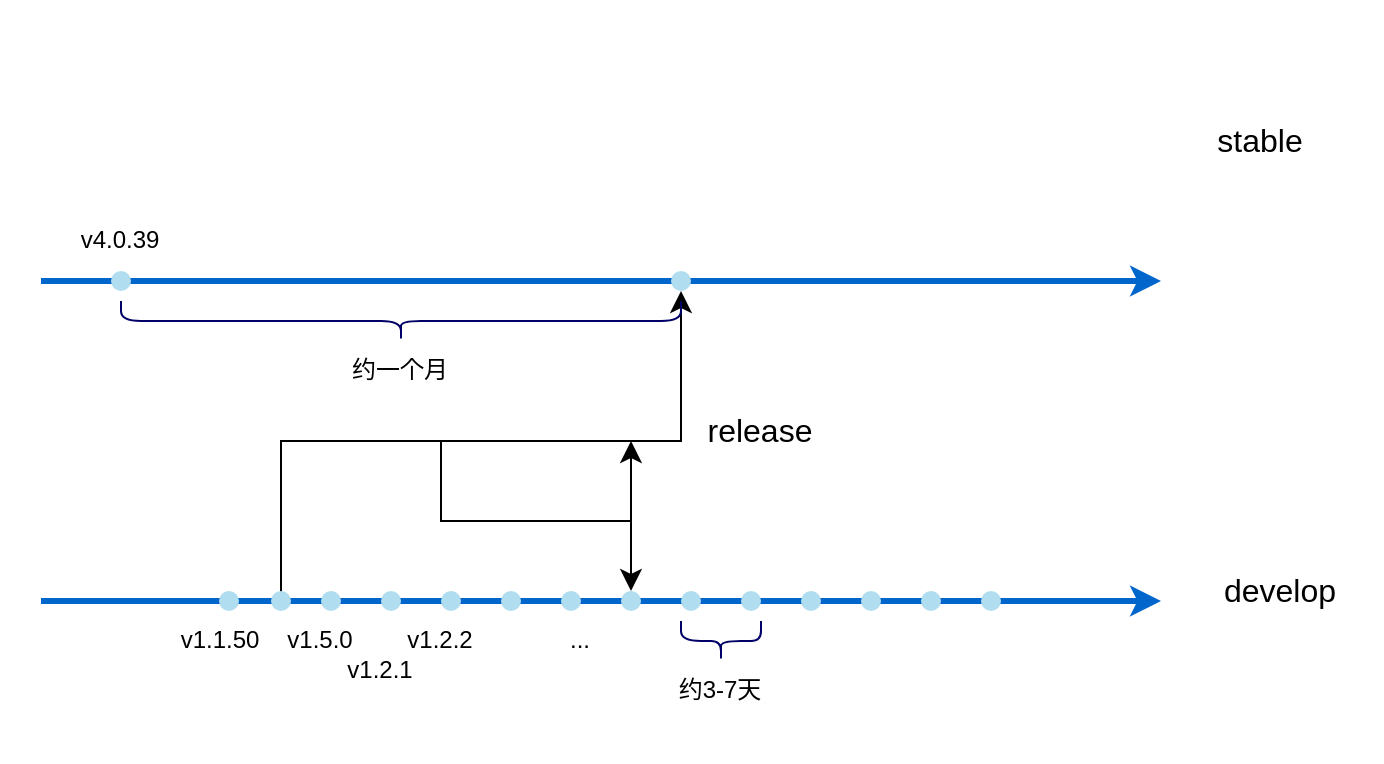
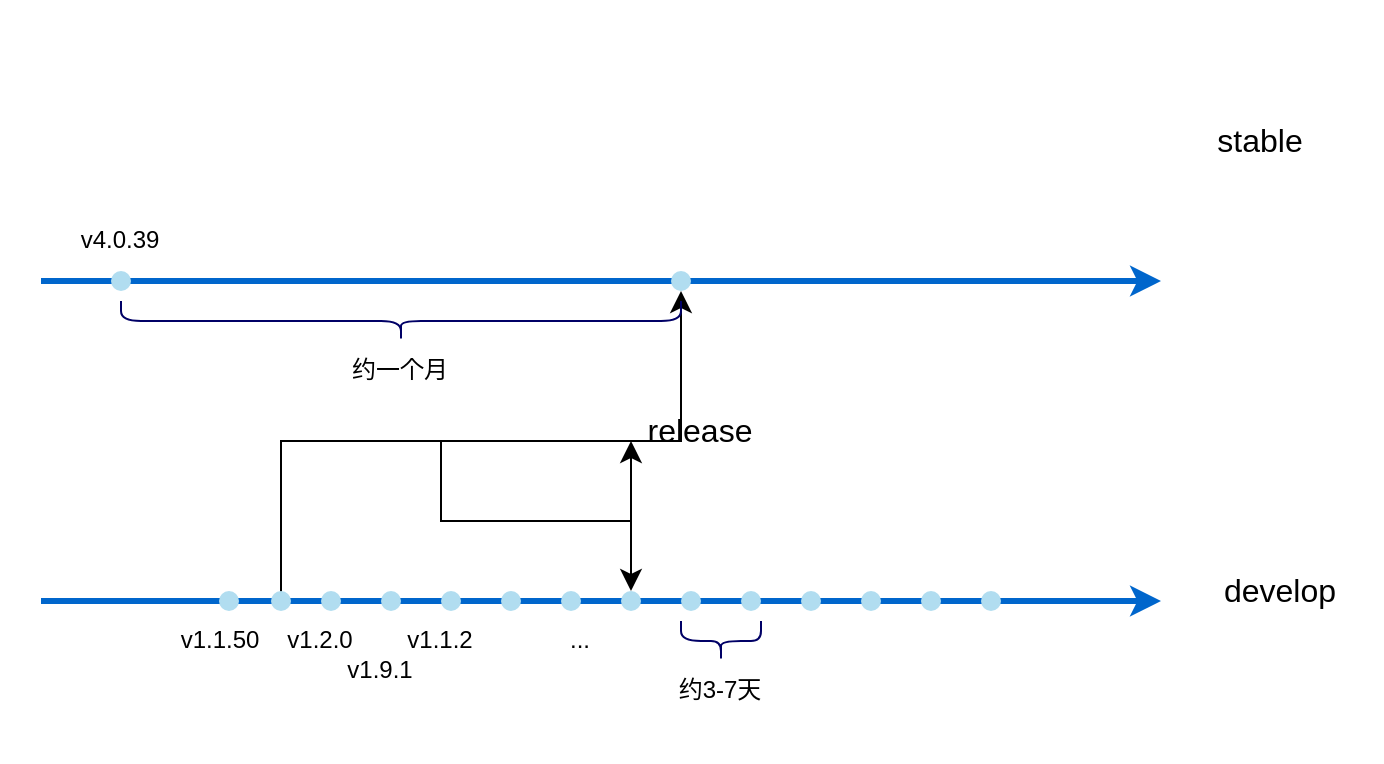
  <mxCell id="0" />
  <mxCell id="1" parent="0" />
  <mxCell id="2" value="" style="edgeStyle=elbowEdgeStyle;elbow=vertical;endArrow=classic;html=1;curved=0;rounded=0;endSize=8;startSize=8;entryX=0.5;entryY=1;entryDx=0;entryDy=0;" parent="1" target="8" edge="1"><mxGeometry width="50" height="50" relative="1" as="geometry"><mxPoint x="140" y="300" as="sourcePoint" /><mxPoint x="340" y="140" as="targetPoint" /><Array as="points"><mxPoint x="240" y="220" /></Array></mxGeometry></mxCell>
  <mxCell id="3" value="" style="endArrow=classic;html=1;rounded=0;strokeWidth=3;strokeColor=#0066CC;" parent="1" edge="1"><mxGeometry width="50" height="50" relative="1" as="geometry"><mxPoint x="20" y="140" as="sourcePoint" /><mxPoint x="580" y="140" as="targetPoint" /></mxGeometry></mxCell>
  <mxCell id="4" value="stable" style="text;html=1;strokeColor=none;fillColor=none;align=center;verticalAlign=middle;whiteSpace=wrap;rounded=0;fontSize=16;" parent="1" vertex="1"><mxGeometry x="600" y="55" width="60" height="30" as="geometry" /></mxCell>
- <mxCell id="5" value="release" style="text;html=1;strokeColor=none;fillColor=none;align=center;verticalAlign=middle;whiteSpace=wrap;rounded=0;fontSize=16;" parent="1" vertex="1"><mxGeometry x="350" y="200" width="60" height="30" as="geometry" /></mxCell>
+ <mxCell id="5" value="release" style="text;html=1;strokeColor=none;fillColor=none;align=center;verticalAlign=middle;whiteSpace=wrap;rounded=0;fontSize=16;" parent="1" vertex="1"><mxGeometry x="320" y="200" width="60" height="30" as="geometry" /></mxCell>
  <mxCell id="6" value="" style="endArrow=classic;html=1;rounded=0;strokeWidth=3;strokeColor=#0066CC;" parent="1" edge="1"><mxGeometry width="50" height="50" relative="1" as="geometry"><mxPoint x="20" y="300" as="sourcePoint" /><mxPoint x="580" y="300" as="targetPoint" /></mxGeometry></mxCell>
  <mxCell id="7" value="develop" style="text;html=1;strokeColor=none;fillColor=none;align=center;verticalAlign=middle;whiteSpace=wrap;rounded=0;fontSize=16;" parent="1" vertex="1"><mxGeometry x="610" y="280" width="60" height="30" as="geometry" /></mxCell>
  <mxCell id="8" value="" style="ellipse;whiteSpace=wrap;html=1;aspect=fixed;fillColor=#b1ddf0;strokeColor=none;" parent="1" vertex="1"><mxGeometry x="335" y="135" width="10" height="10" as="geometry" /></mxCell>
  <mxCell id="9" value="" style="ellipse;whiteSpace=wrap;html=1;aspect=fixed;fillColor=#b1ddf0;strokeColor=none;" parent="1" vertex="1"><mxGeometry x="160" y="295" width="10" height="10" as="geometry" /></mxCell>
  <mxCell id="10" value="" style="ellipse;whiteSpace=wrap;html=1;aspect=fixed;fillColor=#b1ddf0;strokeColor=none;" parent="1" vertex="1"><mxGeometry x="190" y="295" width="10" height="10" as="geometry" /></mxCell>
  <mxCell id="11" value="" style="ellipse;whiteSpace=wrap;html=1;aspect=fixed;fillColor=#b1ddf0;strokeColor=none;" parent="1" vertex="1"><mxGeometry x="220" y="295" width="10" height="10" as="geometry" /></mxCell>
  <mxCell id="12" value="" style="ellipse;whiteSpace=wrap;html=1;aspect=fixed;fillColor=#b1ddf0;strokeColor=none;" parent="1" vertex="1"><mxGeometry x="250" y="295" width="10" height="10" as="geometry" /></mxCell>
  <mxCell id="13" value="" style="ellipse;whiteSpace=wrap;html=1;aspect=fixed;fillColor=#b1ddf0;strokeColor=none;" parent="1" vertex="1"><mxGeometry x="280" y="295" width="10" height="10" as="geometry" /></mxCell>
  <mxCell id="14" value="" style="ellipse;whiteSpace=wrap;html=1;aspect=fixed;fillColor=#b1ddf0;strokeColor=none;" parent="1" vertex="1"><mxGeometry x="310" y="295" width="10" height="10" as="geometry" /></mxCell>
  <mxCell id="15" value="" style="ellipse;whiteSpace=wrap;html=1;aspect=fixed;fillColor=#b1ddf0;strokeColor=none;" parent="1" vertex="1"><mxGeometry x="340" y="295" width="10" height="10" as="geometry" /></mxCell>
  <mxCell id="16" value="" style="ellipse;whiteSpace=wrap;html=1;aspect=fixed;fillColor=#b1ddf0;strokeColor=none;" parent="1" vertex="1"><mxGeometry x="370" y="295" width="10" height="10" as="geometry" /></mxCell>
  <mxCell id="17" value="" style="ellipse;whiteSpace=wrap;html=1;aspect=fixed;fillColor=#b1ddf0;strokeColor=none;" parent="1" vertex="1"><mxGeometry x="400" y="295" width="10" height="10" as="geometry" /></mxCell>
  <mxCell id="18" value="" style="ellipse;whiteSpace=wrap;html=1;aspect=fixed;fillColor=#b1ddf0;strokeColor=none;" parent="1" vertex="1"><mxGeometry x="430" y="295" width="10" height="10" as="geometry" /></mxCell>
  <mxCell id="19" value="" style="ellipse;whiteSpace=wrap;html=1;aspect=fixed;fillColor=#b1ddf0;strokeColor=none;" parent="1" vertex="1"><mxGeometry x="460" y="295" width="10" height="10" as="geometry" /></mxCell>
  <mxCell id="20" value="" style="ellipse;whiteSpace=wrap;html=1;aspect=fixed;fillColor=#b1ddf0;strokeColor=none;" parent="1" vertex="1"><mxGeometry x="490" y="295" width="10" height="10" as="geometry" /></mxCell>
  <mxCell id="21" value="" style="ellipse;whiteSpace=wrap;html=1;aspect=fixed;fillColor=#b1ddf0;strokeColor=none;" parent="1" vertex="1"><mxGeometry x="135" y="295" width="10" height="10" as="geometry" /></mxCell>
- <mxCell id="22" value="v1.5.0" style="text;html=1;strokeColor=none;fillColor=none;align=center;verticalAlign=middle;whiteSpace=wrap;rounded=0;" parent="1" vertex="1"><mxGeometry x="130" y="305" width="60" height="30" as="geometry" /></mxCell>
- <mxCell id="23" value="v1.2.2" style="text;html=1;strokeColor=none;fillColor=none;align=center;verticalAlign=middle;whiteSpace=wrap;rounded=0;" parent="1" vertex="1"><mxGeometry x="190" y="305" width="60" height="30" as="geometry" /></mxCell>
- <mxCell id="24" value="v1.2.1" style="text;html=1;strokeColor=none;fillColor=none;align=center;verticalAlign=middle;whiteSpace=wrap;rounded=0;" parent="1" vertex="1"><mxGeometry x="160" y="320" width="60" height="30" as="geometry" /></mxCell>
+ <mxCell id="22" value="v1.2.0" style="text;html=1;strokeColor=none;fillColor=none;align=center;verticalAlign=middle;whiteSpace=wrap;rounded=0;" parent="1" vertex="1"><mxGeometry x="130" y="305" width="60" height="30" as="geometry" /></mxCell>
+ <mxCell id="23" value="v1.1.2" style="text;html=1;strokeColor=none;fillColor=none;align=center;verticalAlign=middle;whiteSpace=wrap;rounded=0;" parent="1" vertex="1"><mxGeometry x="190" y="305" width="60" height="30" as="geometry" /></mxCell>
+ <mxCell id="24" value="v1.9.1" style="text;html=1;strokeColor=none;fillColor=none;align=center;verticalAlign=middle;whiteSpace=wrap;rounded=0;" parent="1" vertex="1"><mxGeometry x="160" y="320" width="60" height="30" as="geometry" /></mxCell>
  <mxCell id="25" value="" style="ellipse;whiteSpace=wrap;html=1;aspect=fixed;fillColor=#b1ddf0;strokeColor=none;" parent="1" vertex="1"><mxGeometry x="55" y="135" width="10" height="10" as="geometry" /></mxCell>
  <mxCell id="26" value="v4.0.39" style="text;html=1;strokeColor=none;fillColor=none;align=center;verticalAlign=middle;whiteSpace=wrap;rounded=0;" parent="1" vertex="1"><mxGeometry x="30" y="105" width="60" height="30" as="geometry" /></mxCell>
  <mxCell id="27" value="" style="ellipse;whiteSpace=wrap;html=1;aspect=fixed;fillColor=#b1ddf0;strokeColor=none;" parent="1" vertex="1"><mxGeometry x="109" y="295" width="10" height="10" as="geometry" /></mxCell>
  <mxCell id="28" value="v1.1.50" style="text;html=1;strokeColor=none;fillColor=none;align=center;verticalAlign=middle;whiteSpace=wrap;rounded=0;" parent="1" vertex="1"><mxGeometry x="80" y="305" width="60" height="30" as="geometry" /></mxCell>
  <mxCell id="29" value="..." style="text;html=1;strokeColor=none;fillColor=none;align=center;verticalAlign=middle;whiteSpace=wrap;rounded=0;" parent="1" vertex="1"><mxGeometry x="260" y="305" width="60" height="30" as="geometry" /></mxCell>
  <mxCell id="30" value="" style="shape=curlyBracket;whiteSpace=wrap;html=1;rounded=1;labelPosition=left;verticalLabelPosition=middle;align=right;verticalAlign=middle;rotation=-90;strokeColor=#000066;" parent="1" vertex="1"><mxGeometry x="190" y="20" width="20" height="280" as="geometry" /></mxCell>
  <mxCell id="31" value="约一个月" style="text;html=1;strokeColor=none;fillColor=none;align=center;verticalAlign=middle;whiteSpace=wrap;rounded=0;" parent="1" vertex="1"><mxGeometry x="170" y="170" width="60" height="30" as="geometry" /></mxCell>
  <mxCell id="32" value="约3-7天" style="text;html=1;strokeColor=none;fillColor=none;align=center;verticalAlign=middle;whiteSpace=wrap;rounded=0;" parent="1" vertex="1"><mxGeometry x="330" y="330" width="60" height="30" as="geometry" /></mxCell>
  <mxCell id="33" value="" style="shape=curlyBracket;whiteSpace=wrap;html=1;rounded=1;labelPosition=left;verticalLabelPosition=middle;align=right;verticalAlign=middle;rotation=-90;strokeColor=#000066;" parent="1" vertex="1"><mxGeometry x="350" y="300" width="20" height="40" as="geometry" /></mxCell>
  <mxCell id="34" value="" style="edgeStyle=elbowEdgeStyle;elbow=vertical;endArrow=classic;html=1;curved=0;rounded=0;endSize=8;startSize=8;" edge="1" parent="1"><mxGeometry width="50" height="50" relative="1" as="geometry"><mxPoint x="220" y="220" as="sourcePoint" /><mxPoint x="315" y="220" as="targetPoint" /><Array as="points"><mxPoint x="260" y="260" /></Array></mxGeometry></mxCell>
  <mxCell id="35" value="" style="edgeStyle=elbowEdgeStyle;elbow=vertical;endArrow=classic;html=1;curved=0;rounded=0;endSize=8;startSize=8;entryX=0.5;entryY=0;entryDx=0;entryDy=0;" edge="1" parent="1" target="14"><mxGeometry width="50" height="50" relative="1" as="geometry"><mxPoint x="220" y="260" as="sourcePoint" /><mxPoint x="310" y="230" as="targetPoint" /><Array as="points"><mxPoint x="300" y="260" /></Array></mxGeometry></mxCell>
